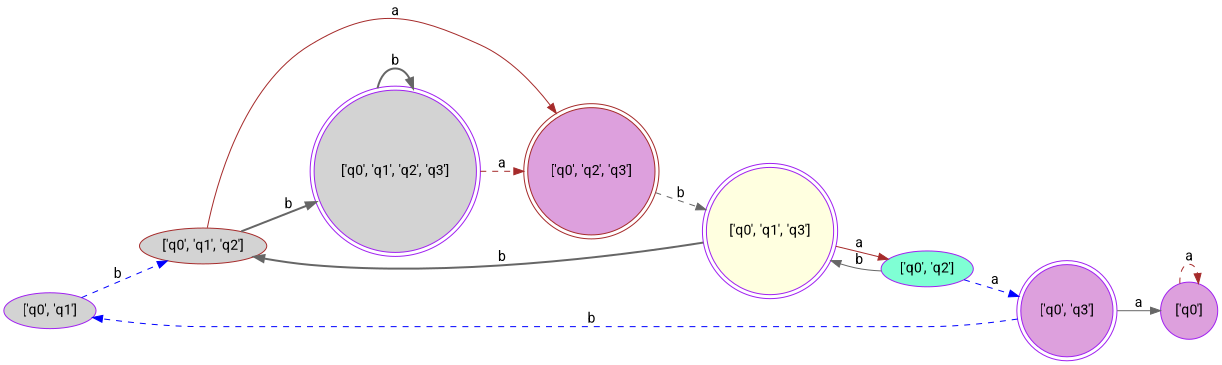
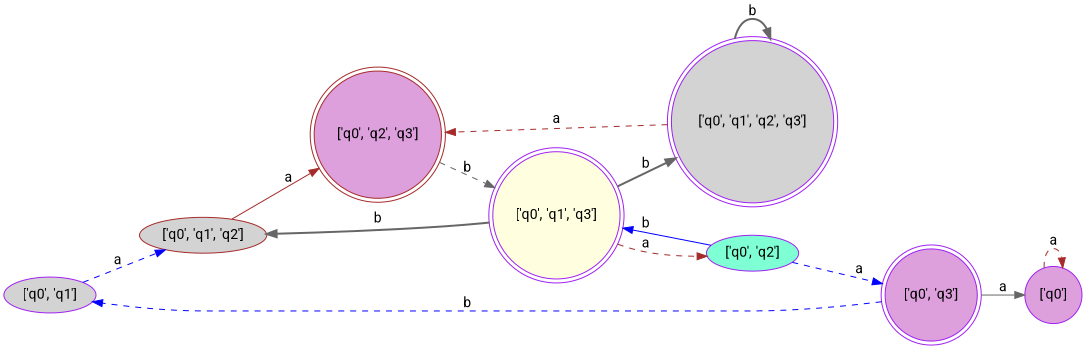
  digraph {
    fontname=Roboto
    rankdir=LR
    node [color=purple fillcolor=lightgrey fontname=Roboto style=filled shape=doublecircle]
    edge [color=gray40 fontname=Roboto style=dashed]
    "['q0', 'q1']" [shape=""]
    "['q0', 'q1', 'q2']" [color=brown shape=""]
    "['q0', 'q2', 'q3']" [color=brown fillcolor=plum]
    "['q0', 'q1', 'q2', 'q3']"
    "['q0', 'q2']" [fillcolor=aquamarine shape=""]
    "['q0', 'q3']" [fillcolor=plum]
    "['q0', 'q1', 'q3']" [fillcolor=lightyellow]
    "['q0']" [fillcolor=plum shape=circle]
-   "['q0', 'q1']" -> "['q0', 'q1', 'q2']" [color=blue label=b]
+   "['q0', 'q1']" -> "['q0', 'q1', 'q2']" [color=blue label=a]
    "['q0', 'q1', 'q2']" -> "['q0', 'q2', 'q3']" [color=brown label=a style=solid]
-   "['q0', 'q1', 'q2']" -> "['q0', 'q1', 'q2', 'q3']" [label=b style=bold]
+   "['q0', 'q1', 'q3']" -> "['q0', 'q1', 'q2', 'q3']" [label=b style=bold]
    "['q0', 'q2', 'q3']" -> "['q0', 'q1', 'q3']" [label=b]
    "['q0', 'q1', 'q2', 'q3']" -> "['q0', 'q2', 'q3']" [color=brown label=a]
    "['q0', 'q1', 'q2', 'q3']" -> "['q0', 'q1', 'q2', 'q3']" [label=b style=bold]
    "['q0', 'q2']" -> "['q0', 'q3']" [color=blue label=a]
-   "['q0', 'q2']" -> "['q0', 'q1', 'q3']" [label=b style=solid]
+   "['q0', 'q2']" -> "['q0', 'q1', 'q3']" [color=blue label=b style=solid]
    "['q0', 'q3']" -> "['q0', 'q1']" [color=blue label=b]
    "['q0', 'q3']" -> "['q0']" [label=a style=solid]
    "['q0', 'q1', 'q3']" -> "['q0', 'q1', 'q2']" [label=b style=bold]
-   "['q0', 'q1', 'q3']" -> "['q0', 'q2']" [color=brown label=a style=solid]
+   "['q0', 'q1', 'q3']" -> "['q0', 'q2']" [color=brown label=a]
    "['q0']" -> "['q0']" [color=brown label=a]
  }
